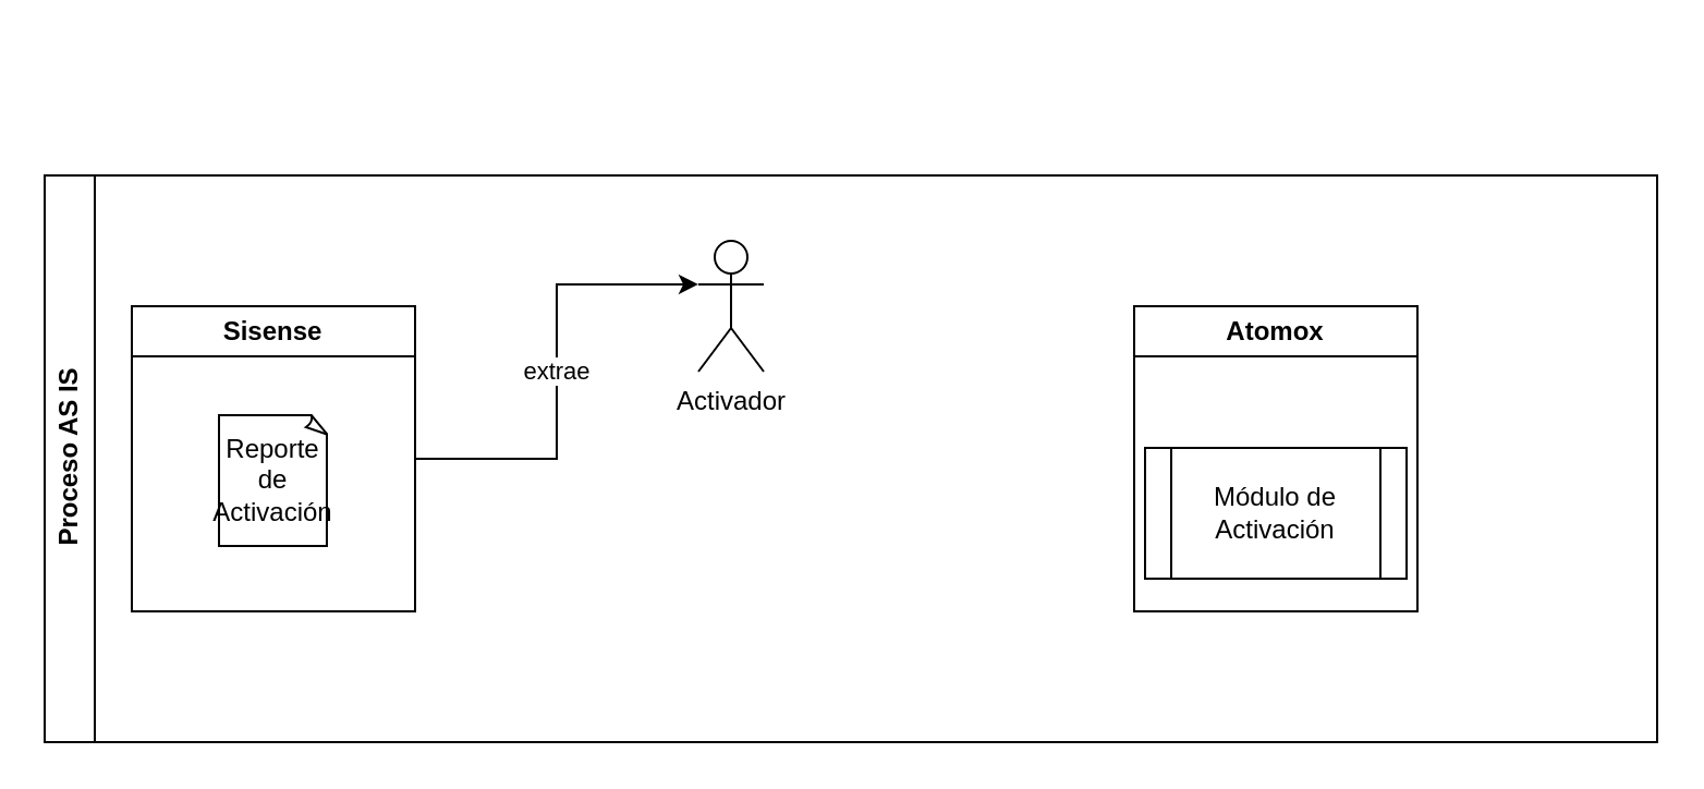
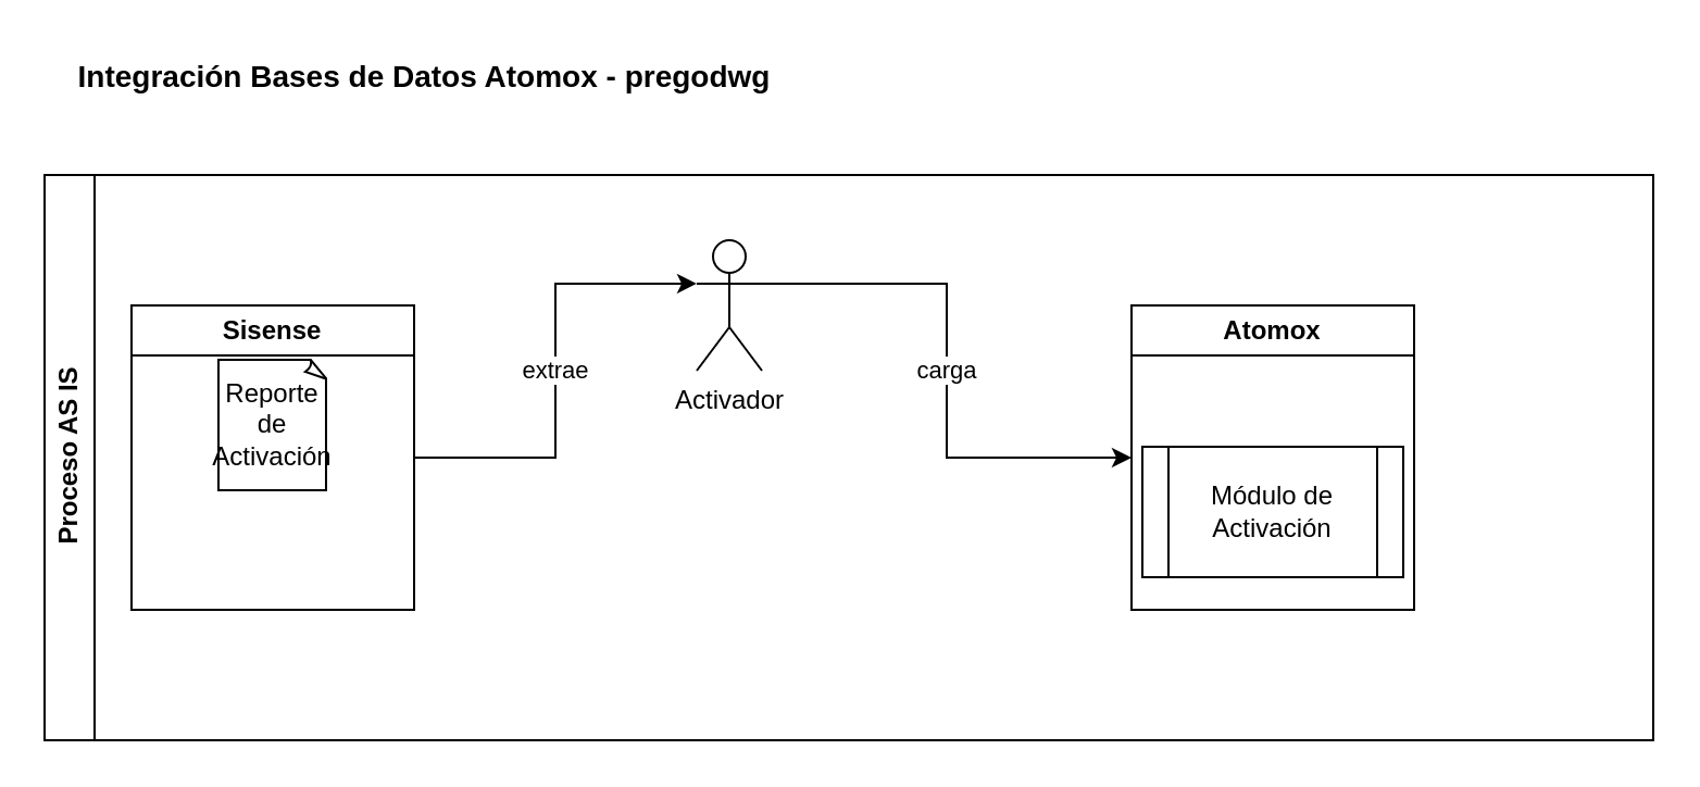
  <mxCell id="0" />
  <mxCell id="1" parent="0" />
  <mxCell id="2" value="Proceso AS IS" style="swimlane;horizontal=0;whiteSpace=wrap;html=1;startSize=23;" vertex="1" parent="1"><mxGeometry x="20" y="80" width="740" height="260" as="geometry"><mxRectangle x="40" y="60" width="40" height="140" as="alternateBounds" /></mxGeometry></mxCell>
  <mxCell id="3" value="Sisense" style="swimlane;whiteSpace=wrap;html=1;" vertex="1" parent="2"><mxGeometry x="40" y="60" width="130" height="140" as="geometry" /></mxCell>
- <mxCell id="4" value="Reporte de Activación" style="whiteSpace=wrap;html=1;shape=mxgraph.basic.document" vertex="1" parent="3"><mxGeometry x="40" y="50" width="50" height="60" as="geometry" /></mxCell>
+ <mxCell id="4" value="Reporte de Activación" style="whiteSpace=wrap;html=1;shape=mxgraph.basic.document" vertex="1" parent="3"><mxGeometry x="40" y="25" width="50" height="60" as="geometry" /></mxCell>
+ <mxCell id="5" value="carga" style="edgeStyle=orthogonalEdgeStyle;rounded=0;orthogonalLoop=1;jettySize=auto;html=1;entryX=0;entryY=0.5;entryDx=0;entryDy=0;exitX=1;exitY=0.333;exitDx=0;exitDy=0;exitPerimeter=0;" edge="1" parent="2" source="6" target="7"><mxGeometry relative="1" as="geometry" /></mxCell>
  <mxCell id="6" value="Activador" style="shape=umlActor;verticalLabelPosition=bottom;verticalAlign=top;html=1;outlineConnect=0;" vertex="1" parent="2"><mxGeometry x="300" y="30" width="30" height="60" as="geometry" /></mxCell>
  <mxCell id="7" value="Atomox" style="swimlane;whiteSpace=wrap;html=1;" vertex="1" parent="2"><mxGeometry x="500" y="60" width="130" height="140" as="geometry" /></mxCell>
  <mxCell id="8" value="Módulo de Activación" style="shape=process;whiteSpace=wrap;html=1;backgroundOutline=1;" vertex="1" parent="7"><mxGeometry x="5" y="65" width="120" height="60" as="geometry" /></mxCell>
  <mxCell id="9" value="extrae" style="edgeStyle=orthogonalEdgeStyle;rounded=0;orthogonalLoop=1;jettySize=auto;html=1;exitX=1;exitY=0.5;exitDx=0;exitDy=0;entryX=0;entryY=0.333;entryDx=0;entryDy=0;entryPerimeter=0;" edge="1" parent="2" source="3" target="6"><mxGeometry relative="1" as="geometry" /></mxCell>
+ <mxCell id="10" value="Integración Bases de Datos Atomox - pregodwg" style="text;html=1;align=center;verticalAlign=middle;whiteSpace=wrap;rounded=0;fontStyle=1;fontSize=14;" vertex="1" parent="1"><mxGeometry x="30" y="20" width="330" height="30" as="geometry" /></mxCell>
